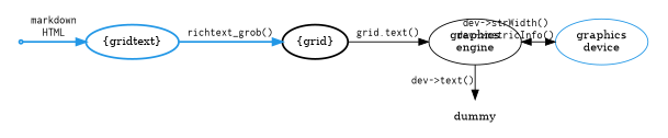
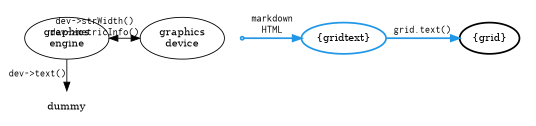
  digraph {
    node [fillcolor=white fontcolor=black fontsize=12 style=filled]
    edge [fontcolor=black fontname=courier fontsize=12]
    origin [color="#2297E6" penwidth=2 shape=point]
    n2 [color="#2297E6" label="{gridtext}" penwidth=2]
    n3 [label="graphics\nengine"]
-   n4 [label="graphics\ndevice" color="#2297E6"]
+   n4 [label="graphics\ndevice"]
    n5 [color=black label="{grid}" penwidth=2]
    dummy [shape=none]
    subgraph cluster_1 {
      color=none
      subgraph sub_2 {
        color=none
        rank=same
        origin
        n2
        n3
        n4
        n5
      }
    }
    origin -> n2 [color="#2297E6" label="markdown\nHTML" penwidth=2]
-   n2 -> n5 [color="#2297E6" label="richtext_grob()" penwidth=2]
+   n2 -> n5 [color="#2297E6" label="grid.text()" penwidth=2]
    n3 -> n4 [dir=both headlabel=" \ndev->strWidth()\ndev->metricInfo()"]
    n3 -> dummy [headlabel=" dev->text()\n "]
-   n5 -> n3 [label="grid.text()"]
  }
